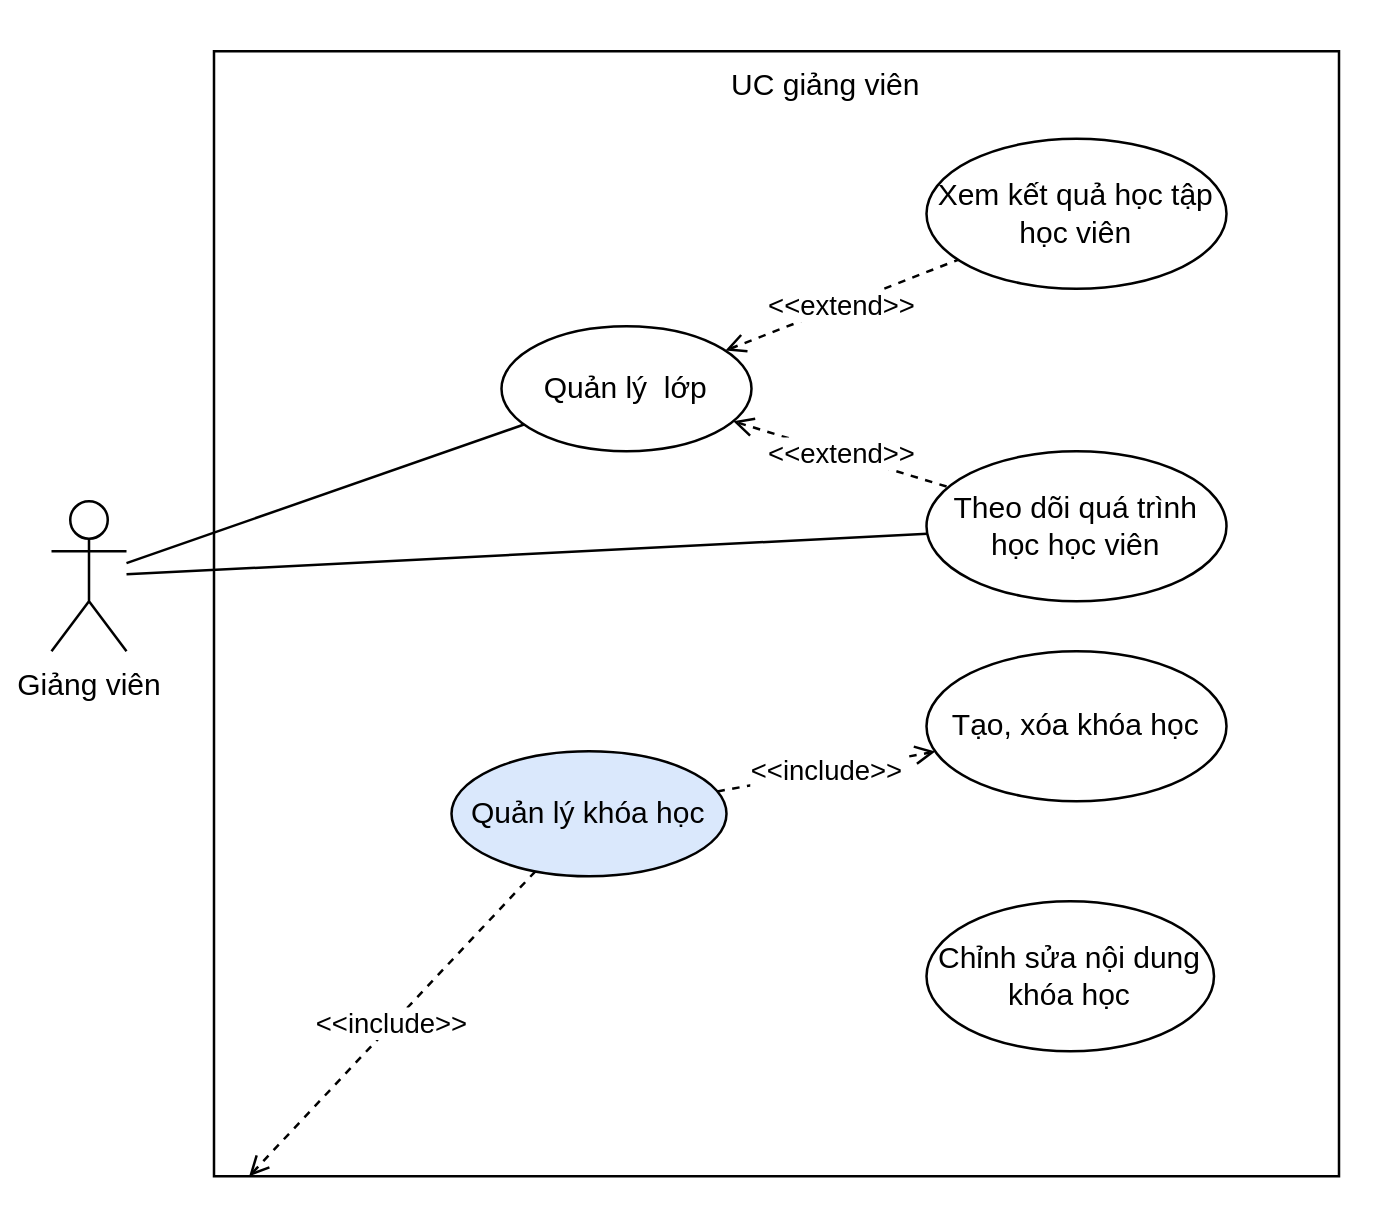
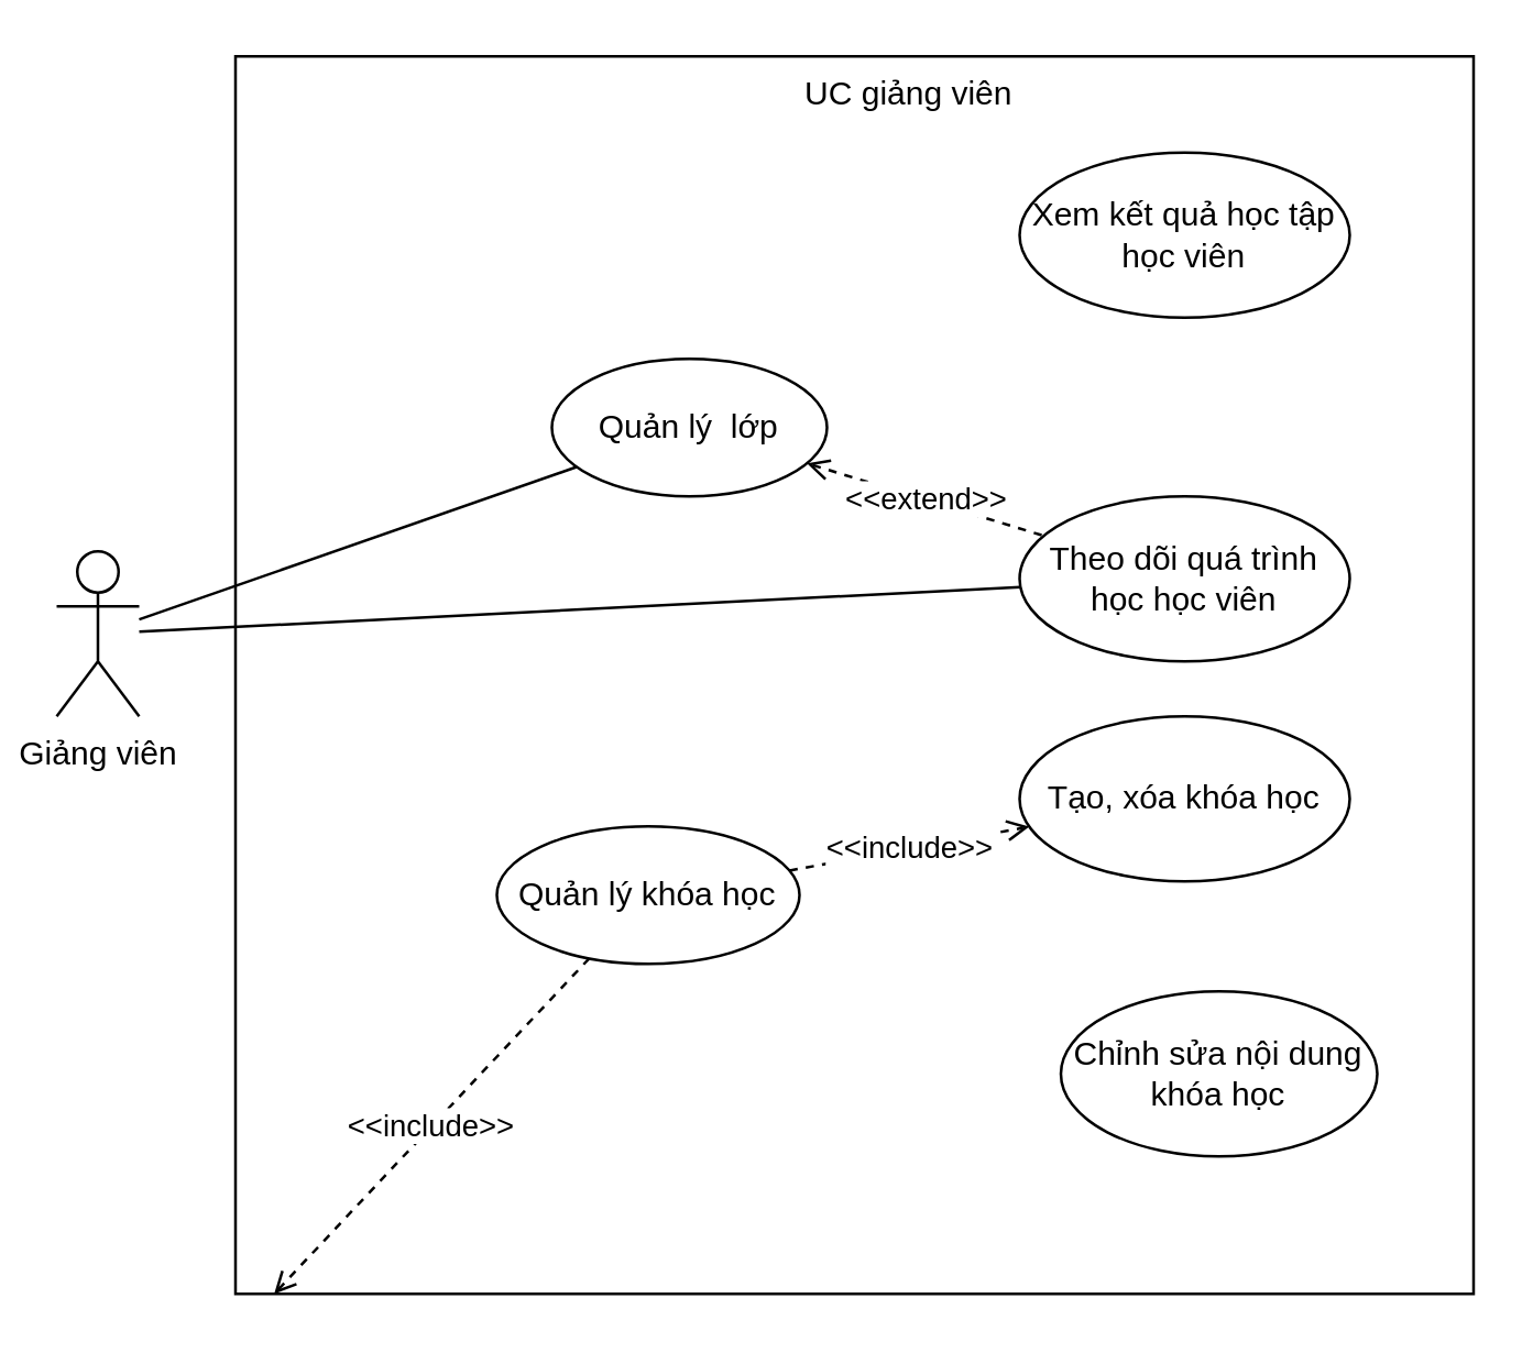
  <mxCell id="0" />
  <mxCell id="1" parent="0" />
  <mxCell id="2" value="&lt;blockquote style=&quot;margin: 0 0 0 40px ; border: none ; padding: 0px&quot;&gt;UC giảng viên&lt;/blockquote&gt;" style="whiteSpace=wrap;html=1;aspect=fixed;horizontal=1;verticalAlign=top;" vertex="1" parent="1"><mxGeometry x="85" y="20" width="450" height="450" as="geometry" /></mxCell>
  <mxCell id="3" value="Giảng viên" style="shape=umlActor;verticalLabelPosition=bottom;verticalAlign=top;html=1;outlineConnect=0;" vertex="1" parent="1"><mxGeometry x="20" y="200" width="30" height="60" as="geometry" /></mxCell>
  <mxCell id="4" value="Tạo, xóa khóa học" style="ellipse;whiteSpace=wrap;html=1;" vertex="1" parent="1"><mxGeometry x="370" y="260" width="120" height="60" as="geometry" /></mxCell>
- <mxCell id="5" value="Chỉnh sửa nội dung khóa học" style="ellipse;whiteSpace=wrap;html=1;" vertex="1" parent="1"><mxGeometry x="370" y="360" width="115" height="60" as="geometry" /></mxCell>
+ <mxCell id="5" value="Chỉnh sửa nội dung khóa học" style="ellipse;whiteSpace=wrap;html=1;" vertex="1" parent="1"><mxGeometry x="385" y="360" width="115" height="60" as="geometry" /></mxCell>
  <mxCell id="6" value="Quản lý&amp;nbsp; lớp" style="ellipse;whiteSpace=wrap;html=1;" vertex="1" parent="1"><mxGeometry x="200" y="130" width="100" height="50" as="geometry" /></mxCell>
- <mxCell id="7" value="Quản lý khóa học" style="ellipse;whiteSpace=wrap;html=1;fillColor=#dae8fc;" vertex="1" parent="1"><mxGeometry x="180" y="300" width="110" height="50" as="geometry" /></mxCell>
+ <mxCell id="7" value="Quản lý khóa học" style="ellipse;whiteSpace=wrap;html=1;" vertex="1" parent="1"><mxGeometry x="180" y="300" width="110" height="50" as="geometry" /></mxCell>
  <mxCell id="8" value="Xem kết quả học tập học viên" style="ellipse;whiteSpace=wrap;html=1;" vertex="1" parent="1"><mxGeometry x="370" y="55" width="120" height="60" as="geometry" /></mxCell>
  <mxCell id="9" value="Theo dõi quá trình học học viên" style="ellipse;whiteSpace=wrap;html=1;" vertex="1" parent="1"><mxGeometry x="370" y="180" width="120" height="60" as="geometry" /></mxCell>
- <mxCell id="10" value="&amp;lt;&amp;lt;extend&amp;gt;&amp;gt;" style="endArrow=none;html=1;dashed=1;endFill=0;startArrow=open;startFill=0;" edge="1" parent="1" source="6" target="8"><mxGeometry width="50" height="50" relative="1" as="geometry"><mxPoint x="350" y="330" as="sourcePoint" /><mxPoint x="400" y="280" as="targetPoint" /></mxGeometry></mxCell>
  <mxCell id="11" value="&amp;lt;&amp;lt;include&amp;gt;&amp;gt;" style="endArrow=open;html=1;dashed=1;endFill=0;" edge="1" parent="1" source="7" target="4"><mxGeometry width="50" height="50" relative="1" as="geometry"><mxPoint x="233.528" y="162.301" as="sourcePoint" /><mxPoint x="328.074" y="189.969" as="targetPoint" /></mxGeometry></mxCell>
  <mxCell id="12" value="&amp;lt;&amp;lt;include&amp;gt;&amp;gt;" style="endArrow=open;html=1;dashed=1;endFill=0;" edge="1" parent="1" source="7" target="2"><mxGeometry width="50" height="50" relative="1" as="geometry"><mxPoint x="246.368" y="306.066" as="sourcePoint" /><mxPoint x="333.528" y="290.136" as="targetPoint" /></mxGeometry></mxCell>
  <mxCell id="13" value="" style="endArrow=none;html=1;" edge="1" parent="1" source="3" target="6"><mxGeometry width="50" height="50" relative="1" as="geometry"><mxPoint x="350" y="340" as="sourcePoint" /><mxPoint x="400" y="290" as="targetPoint" /></mxGeometry></mxCell>
  <mxCell id="14" value="" style="endArrow=none;html=1;" edge="1" parent="1" source="3" target="9"><mxGeometry width="50" height="50" relative="1" as="geometry"><mxPoint x="60" y="199.31" as="sourcePoint" /><mxPoint x="150.165" y="165.11" as="targetPoint" /></mxGeometry></mxCell>
  <mxCell id="15" value="&amp;lt;&amp;lt;extend&amp;gt;&amp;gt;" style="endArrow=none;html=1;dashed=1;endFill=0;startArrow=open;startFill=0;" edge="1" parent="1" source="6" target="9"><mxGeometry width="50" height="50" relative="1" as="geometry"><mxPoint x="299.564" y="149.714" as="sourcePoint" /><mxPoint x="392.639" y="113.418" as="targetPoint" /></mxGeometry></mxCell>
